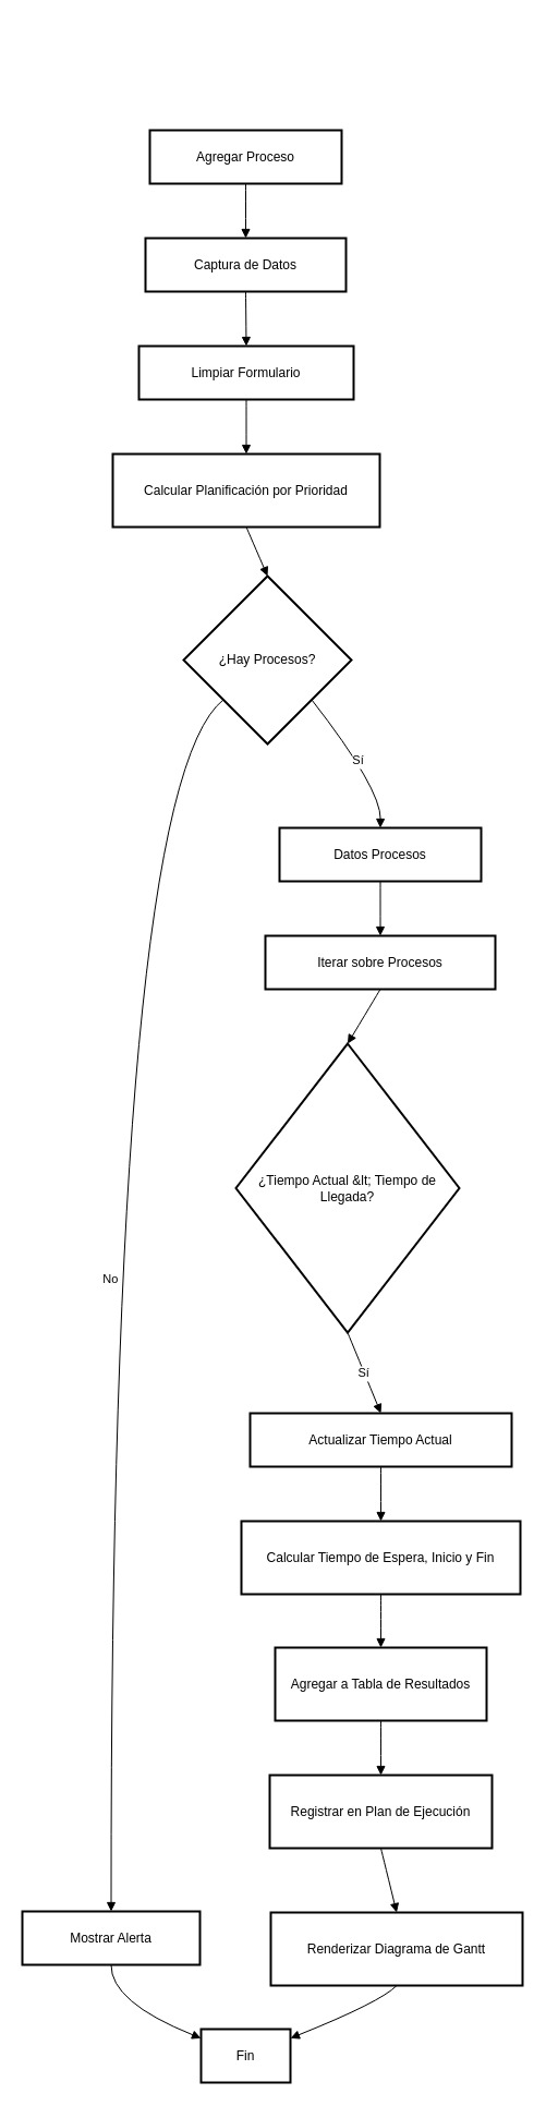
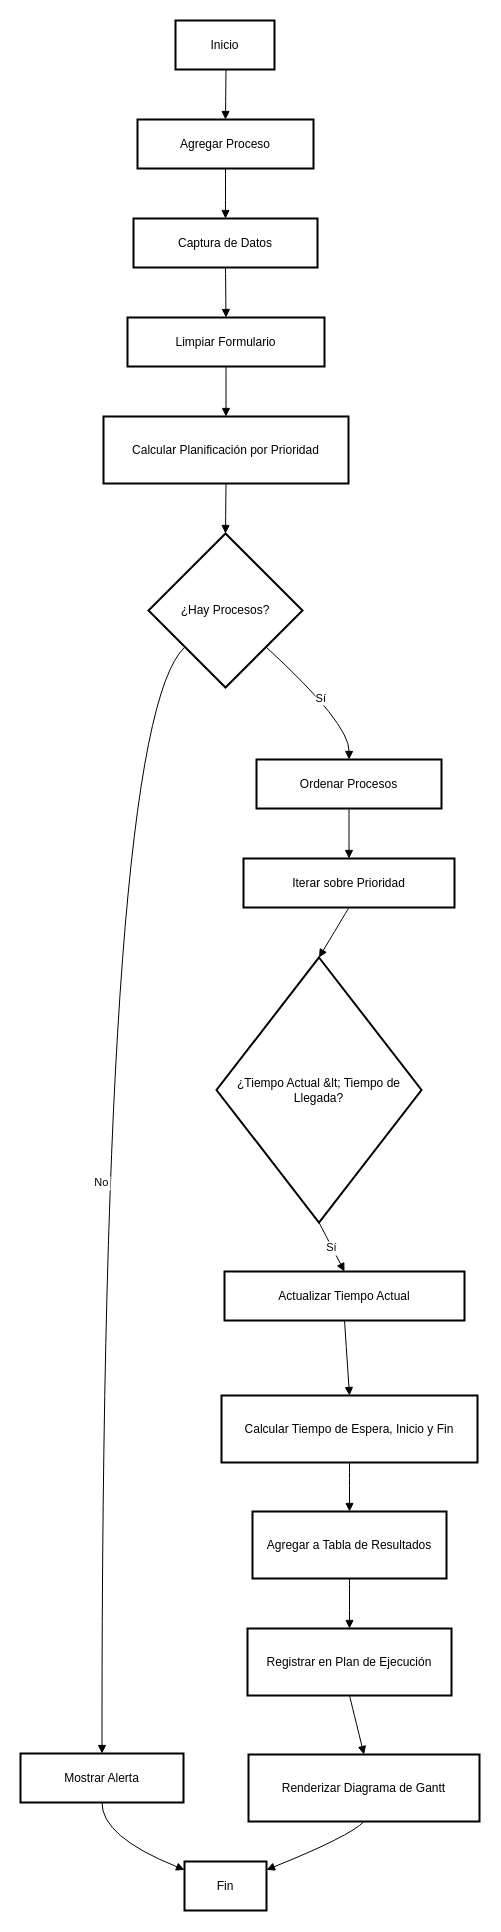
  <mxCell id="0" />
  <mxCell id="1" parent="0" />
+ <mxCell id="2" value="Inicio" style="whiteSpace=wrap;strokeWidth=2;" vertex="1" parent="1"><mxGeometry x="175" y="20" width="99" height="49" as="geometry" /></mxCell>
  <mxCell id="3" value="Agregar Proceso" style="whiteSpace=wrap;strokeWidth=2;" vertex="1" parent="1"><mxGeometry x="137" y="119" width="176" height="49" as="geometry" /></mxCell>
  <mxCell id="4" value="Captura de Datos" style="whiteSpace=wrap;strokeWidth=2;" vertex="1" parent="1"><mxGeometry x="133" y="218" width="184" height="49" as="geometry" /></mxCell>
  <mxCell id="5" value="Limpiar Formulario" style="whiteSpace=wrap;strokeWidth=2;" vertex="1" parent="1"><mxGeometry x="127" y="317" width="197" height="49" as="geometry" /></mxCell>
  <mxCell id="6" value="Calcular Planificación por Prioridad" style="whiteSpace=wrap;strokeWidth=2;" vertex="1" parent="1"><mxGeometry x="103" y="416" width="245" height="67" as="geometry" /></mxCell>
- <mxCell id="7" value="¿Hay Procesos?" style="rhombus;strokeWidth=2;whiteSpace=wrap;" vertex="1" parent="1"><mxGeometry x="168" y="528" width="154" height="154" as="geometry" /></mxCell>
+ <mxCell id="7" value="¿Hay Procesos?" style="rhombus;strokeWidth=2;whiteSpace=wrap;" vertex="1" parent="1"><mxGeometry x="148" y="533" width="154" height="154" as="geometry" /></mxCell>
  <mxCell id="8" value="Mostrar Alerta" style="whiteSpace=wrap;strokeWidth=2;" vertex="1" parent="1"><mxGeometry x="20" y="1753" width="163" height="49" as="geometry" /></mxCell>
  <mxCell id="9" value="Fin" style="whiteSpace=wrap;strokeWidth=2;" vertex="1" parent="1"><mxGeometry x="184" y="1861" width="82" height="49" as="geometry" /></mxCell>
- <mxCell id="10" value="Datos Procesos" style="whiteSpace=wrap;strokeWidth=2;" vertex="1" parent="1"><mxGeometry x="256" y="759" width="185" height="49" as="geometry" /></mxCell>
- <mxCell id="11" value="Iterar sobre Procesos" style="whiteSpace=wrap;strokeWidth=2;" vertex="1" parent="1"><mxGeometry x="243" y="858" width="211" height="49" as="geometry" /></mxCell>
+ <mxCell id="10" value="Ordenar Procesos" style="whiteSpace=wrap;strokeWidth=2;" vertex="1" parent="1"><mxGeometry x="256" y="759" width="185" height="49" as="geometry" /></mxCell>
+ <mxCell id="11" value="Iterar sobre Prioridad" style="whiteSpace=wrap;strokeWidth=2;" vertex="1" parent="1"><mxGeometry x="243" y="858" width="211" height="49" as="geometry" /></mxCell>
  <mxCell id="12" value="¿Tiempo Actual &amp;lt; Tiempo de Llegada?" style="rhombus;strokeWidth=2;whiteSpace=wrap;" vertex="1" parent="1"><mxGeometry x="216" y="957" width="205" height="265" as="geometry" /></mxCell>
- <mxCell id="13" value="Actualizar Tiempo Actual" style="whiteSpace=wrap;strokeWidth=2;" vertex="1" parent="1"><mxGeometry x="229" y="1296" width="240" height="49" as="geometry" /></mxCell>
+ <mxCell id="13" value="Actualizar Tiempo Actual" style="whiteSpace=wrap;strokeWidth=2;" vertex="1" parent="1"><mxGeometry x="224" y="1271" width="240" height="49" as="geometry" /></mxCell>
  <mxCell id="14" value="Calcular Tiempo de Espera, Inicio y Fin" style="whiteSpace=wrap;strokeWidth=2;" vertex="1" parent="1"><mxGeometry x="221" y="1395" width="256" height="67" as="geometry" /></mxCell>
  <mxCell id="15" value="Agregar a Tabla de Resultados" style="whiteSpace=wrap;strokeWidth=2;" vertex="1" parent="1"><mxGeometry x="252" y="1511" width="194" height="67" as="geometry" /></mxCell>
  <mxCell id="16" value="Registrar en Plan de Ejecución" style="whiteSpace=wrap;strokeWidth=2;" vertex="1" parent="1"><mxGeometry x="247" y="1628" width="204" height="67" as="geometry" /></mxCell>
  <mxCell id="17" value="Renderizar Diagrama de Gantt" style="whiteSpace=wrap;strokeWidth=2;" vertex="1" parent="1"><mxGeometry x="248" y="1754" width="231" height="67" as="geometry" /></mxCell>
+ <mxCell id="18" value="" style="curved=1;startArrow=none;endArrow=block;exitX=0.51;exitY=1;entryX=0.5;entryY=0;rounded=0;" edge="1" parent="1" source="2" target="3"><mxGeometry relative="1" as="geometry"><Array as="points" /></mxGeometry></mxCell>
  <mxCell id="19" value="" style="curved=1;startArrow=none;endArrow=block;exitX=0.5;exitY=1;entryX=0.5;entryY=0;rounded=0;" edge="1" parent="1" source="3" target="4"><mxGeometry relative="1" as="geometry"><Array as="points" /></mxGeometry></mxCell>
  <mxCell id="20" value="" style="curved=1;startArrow=none;endArrow=block;exitX=0.5;exitY=1;entryX=0.5;entryY=0;rounded=0;" edge="1" parent="1" source="4" target="5"><mxGeometry relative="1" as="geometry"><Array as="points" /></mxGeometry></mxCell>
  <mxCell id="21" value="" style="curved=1;startArrow=none;endArrow=block;exitX=0.5;exitY=1;entryX=0.5;entryY=0;rounded=0;" edge="1" parent="1" source="5" target="6"><mxGeometry relative="1" as="geometry"><Array as="points" /></mxGeometry></mxCell>
  <mxCell id="22" value="" style="curved=1;startArrow=none;endArrow=block;exitX=0.5;exitY=0.99;entryX=0.5;entryY=0;rounded=0;" edge="1" parent="1" source="6" target="7"><mxGeometry relative="1" as="geometry"><Array as="points" /></mxGeometry></mxCell>
  <mxCell id="23" value="No" style="curved=1;startArrow=none;endArrow=block;exitX=0;exitY=0.95;entryX=0.5;entryY=0;rounded=0;" edge="1" parent="1" source="7" target="8"><mxGeometry relative="1" as="geometry"><Array as="points"><mxPoint x="101" y="723" /></Array></mxGeometry></mxCell>
  <mxCell id="24" value="" style="curved=1;startArrow=none;endArrow=block;exitX=0.5;exitY=1;entryX=0;entryY=0.17;rounded=0;" edge="1" parent="1" source="8" target="9"><mxGeometry relative="1" as="geometry"><Array as="points"><mxPoint x="101" y="1836" /></Array></mxGeometry></mxCell>
  <mxCell id="25" value="Sí" style="curved=1;startArrow=none;endArrow=block;exitX=1;exitY=0.95;entryX=0.5;entryY=0;rounded=0;" edge="1" parent="1" source="7" target="10"><mxGeometry relative="1" as="geometry"><Array as="points"><mxPoint x="349" y="723" /></Array></mxGeometry></mxCell>
  <mxCell id="26" value="" style="curved=1;startArrow=none;endArrow=block;exitX=0.5;exitY=1;entryX=0.5;entryY=0;rounded=0;" edge="1" parent="1" source="10" target="11"><mxGeometry relative="1" as="geometry"><Array as="points" /></mxGeometry></mxCell>
  <mxCell id="27" value="" style="curved=1;startArrow=none;endArrow=block;exitX=0.5;exitY=1;entryX=0.5;entryY=0;rounded=0;" edge="1" parent="1" source="11" target="12"><mxGeometry relative="1" as="geometry"><Array as="points" /></mxGeometry></mxCell>
  <mxCell id="28" value="Sí" style="curved=1;startArrow=none;endArrow=block;exitX=0.5;exitY=1;entryX=0.5;entryY=-0.01;rounded=0;" edge="1" parent="1" source="12" target="13"><mxGeometry relative="1" as="geometry"><Array as="points" /></mxGeometry></mxCell>
  <mxCell id="29" value="" style="curved=1;startArrow=none;endArrow=block;exitX=0.5;exitY=0.99;entryX=0.5;entryY=-0.01;rounded=0;" edge="1" parent="1" source="13" target="14"><mxGeometry relative="1" as="geometry"><Array as="points" /></mxGeometry></mxCell>
  <mxCell id="30" value="" style="curved=1;startArrow=none;endArrow=block;exitX=0.5;exitY=0.99;entryX=0.5;entryY=0;rounded=0;" edge="1" parent="1" source="14" target="15"><mxGeometry relative="1" as="geometry"><Array as="points" /></mxGeometry></mxCell>
  <mxCell id="31" value="" style="curved=1;startArrow=none;endArrow=block;exitX=0.5;exitY=1;entryX=0.5;entryY=0;rounded=0;" edge="1" parent="1" source="15" target="16"><mxGeometry relative="1" as="geometry"><Array as="points" /></mxGeometry></mxCell>
  <mxCell id="32" value="" style="curved=1;startArrow=none;endArrow=block;exitX=0.5;exitY=0.99;entryX=0.5;entryY=0.01;rounded=0;" edge="1" parent="1" source="16" target="17"><mxGeometry relative="1" as="geometry"><Array as="points" /></mxGeometry></mxCell>
  <mxCell id="33" value="" style="curved=1;startArrow=none;endArrow=block;exitX=0.5;exitY=1;entryX=1;entryY=0.17;rounded=0;" edge="1" parent="1" source="17" target="9"><mxGeometry relative="1" as="geometry"><Array as="points"><mxPoint x="349" y="1836" /></Array></mxGeometry></mxCell>
